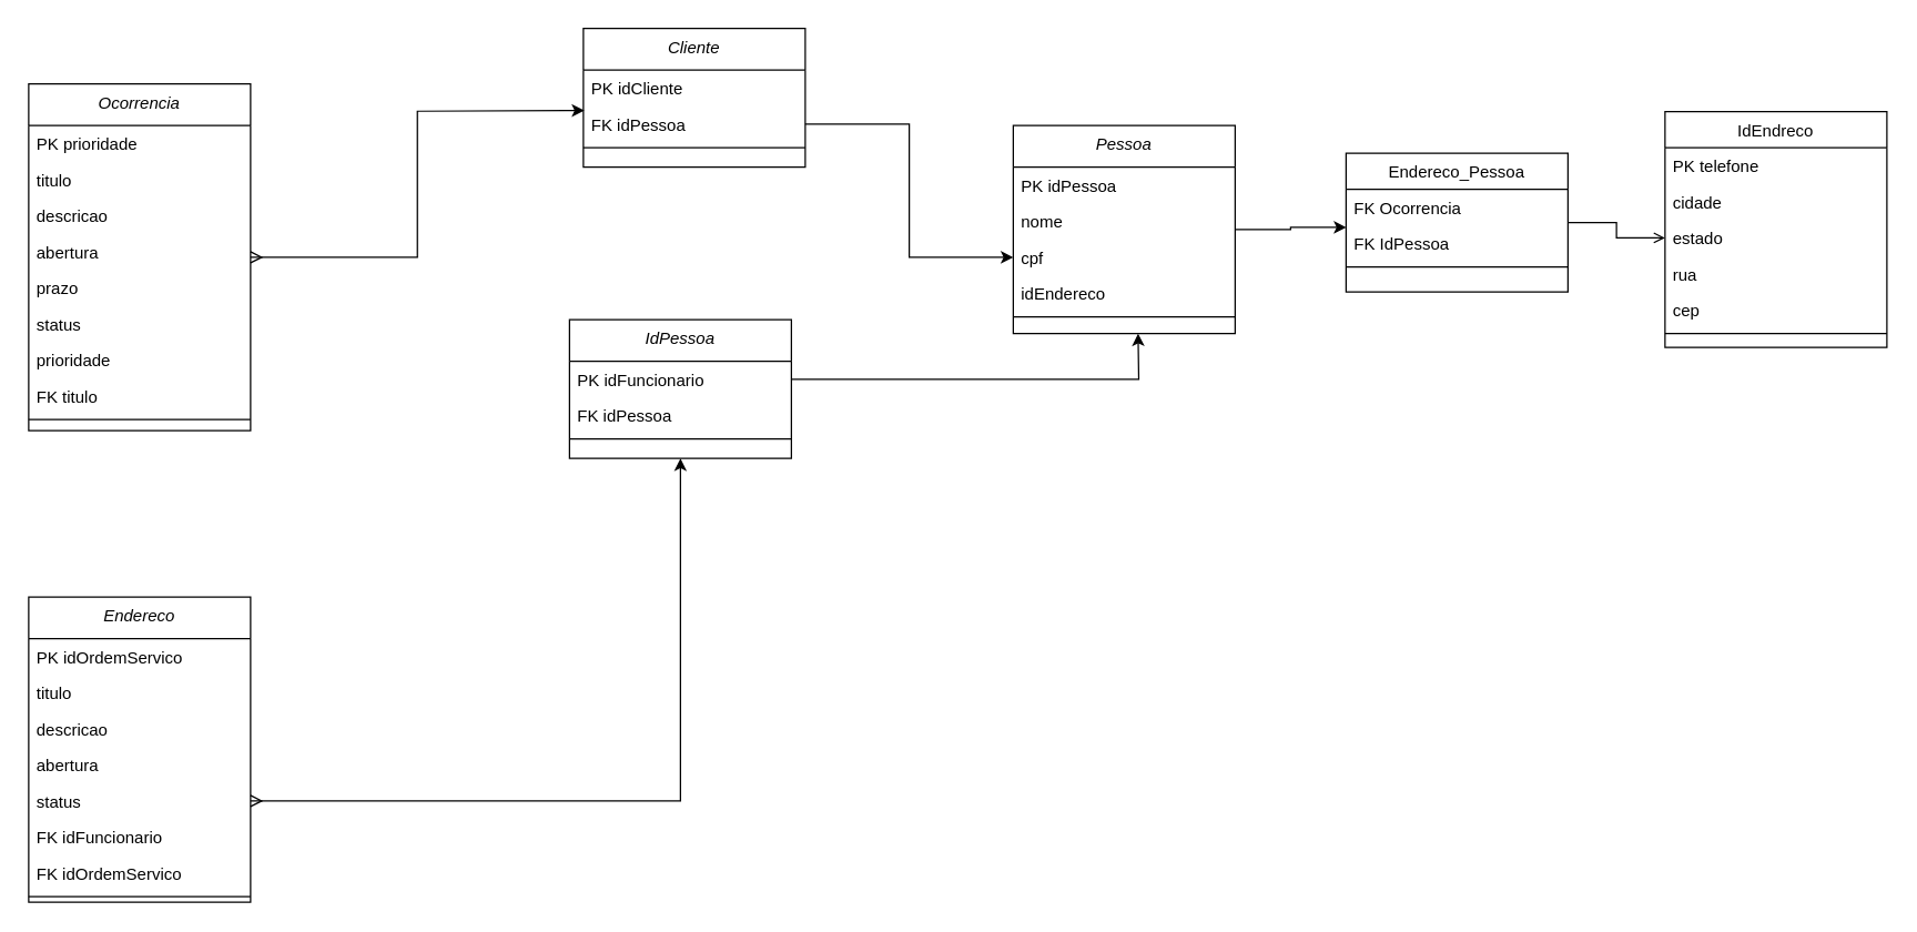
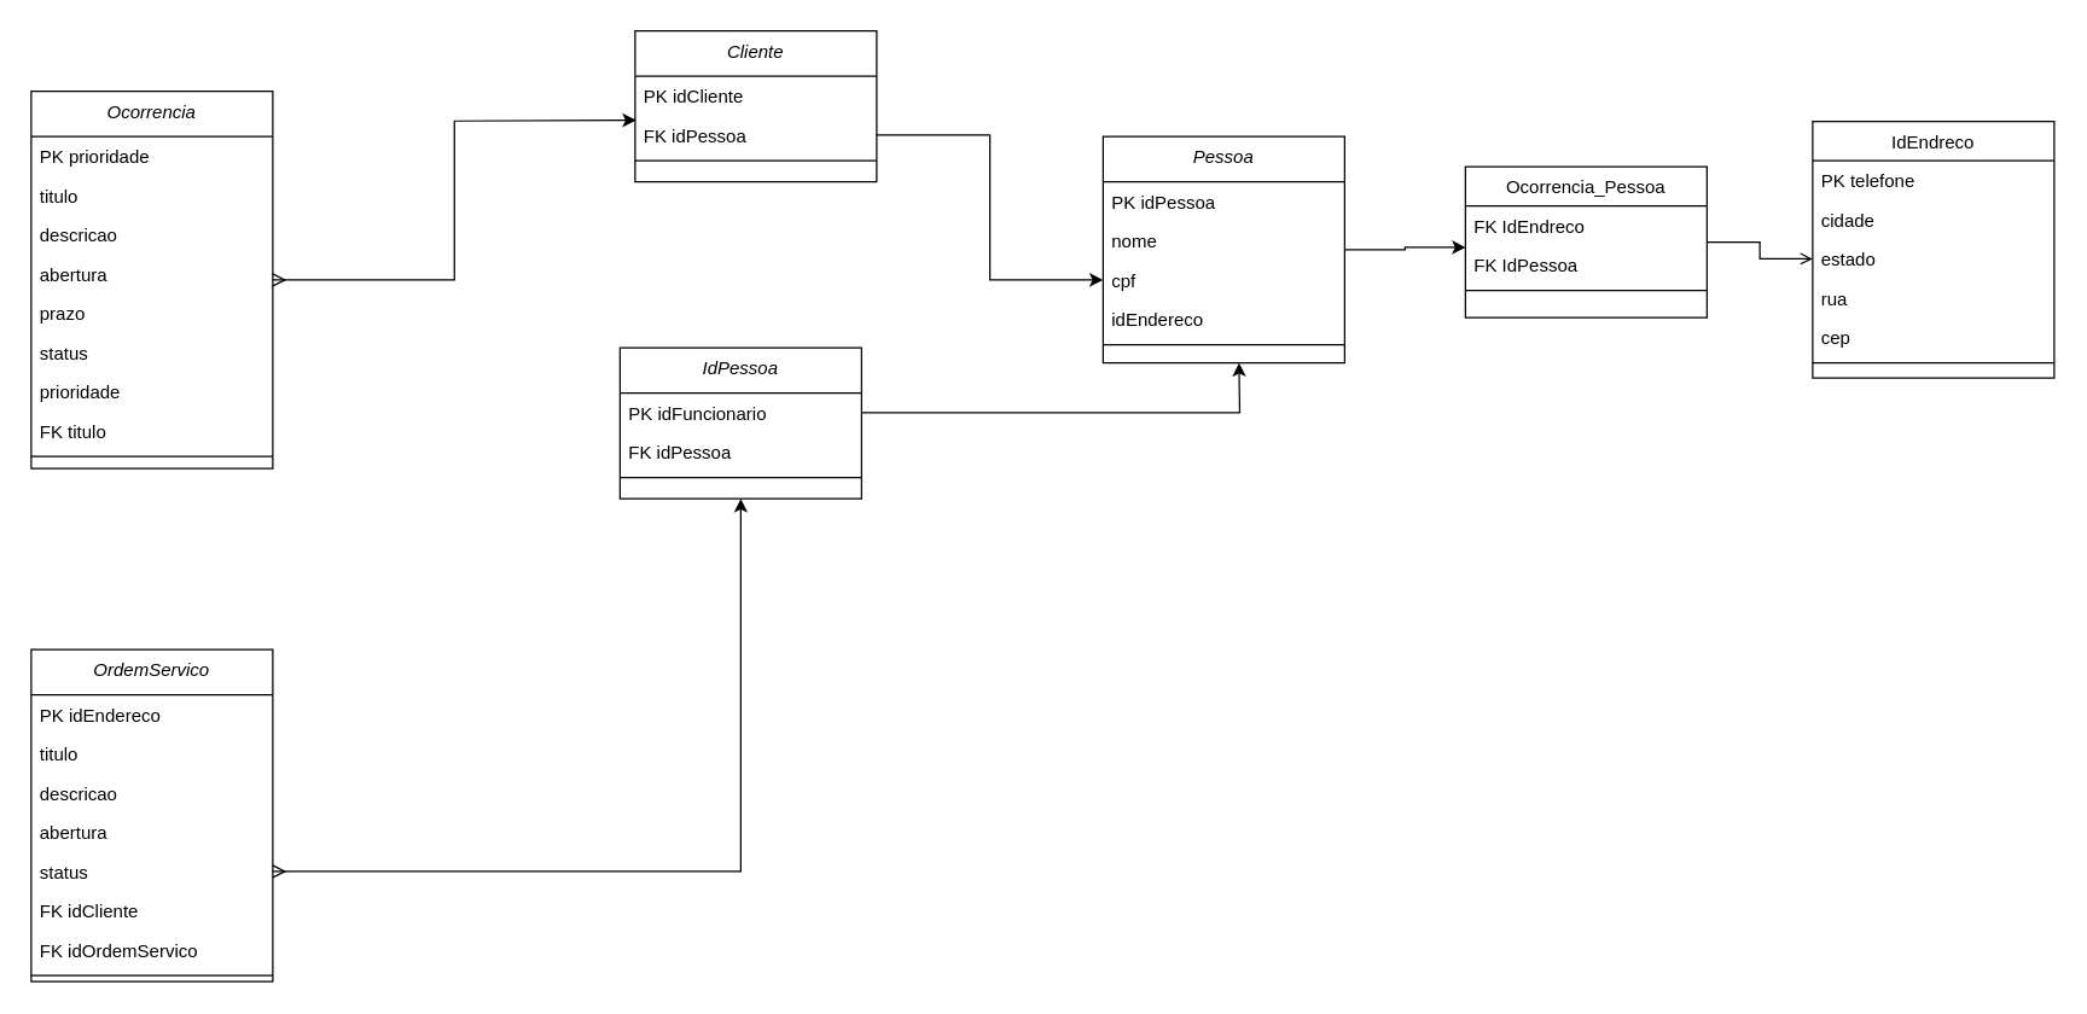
  <mxCell id="0" />
  <mxCell id="1" parent="0" />
  <mxCell id="2" value="Cliente" style="swimlane;fontStyle=2;align=center;verticalAlign=top;childLayout=stackLayout;horizontal=1;startSize=30;horizontalStack=0;resizeParent=1;resizeLast=0;collapsible=1;marginBottom=0;rounded=0;shadow=0;strokeWidth=1;" parent="1" vertex="1"><mxGeometry x="420" y="20" width="160" height="100" as="geometry"><mxRectangle x="230" y="140" width="160" height="26" as="alternateBounds" /></mxGeometry></mxCell>
  <mxCell id="3" value="PK idCliente" style="text;align=left;verticalAlign=top;spacingLeft=4;spacingRight=4;overflow=hidden;rotatable=0;points=[[0,0.5],[1,0.5]];portConstraint=eastwest;" parent="2" vertex="1"><mxGeometry y="30" width="160" height="26" as="geometry" /></mxCell>
  <mxCell id="4" value="FK idPessoa" style="text;align=left;verticalAlign=top;spacingLeft=4;spacingRight=4;overflow=hidden;rotatable=0;points=[[0,0.5],[1,0.5]];portConstraint=eastwest;rounded=0;shadow=0;html=0;" parent="2" vertex="1"><mxGeometry y="56" width="160" height="26" as="geometry" /></mxCell>
  <mxCell id="5" value="" style="line;html=1;strokeWidth=1;align=left;verticalAlign=middle;spacingTop=-1;spacingLeft=3;spacingRight=3;rotatable=0;labelPosition=right;points=[];portConstraint=eastwest;" parent="2" vertex="1"><mxGeometry y="82" width="160" height="8" as="geometry" /></mxCell>
  <mxCell id="6" value="IdEndreco" style="swimlane;fontStyle=0;align=center;verticalAlign=top;childLayout=stackLayout;horizontal=1;startSize=26;horizontalStack=0;resizeParent=1;resizeLast=0;collapsible=1;marginBottom=0;rounded=0;shadow=0;strokeWidth=1;" parent="1" vertex="1"><mxGeometry x="1200" y="80" width="160" height="170" as="geometry"><mxRectangle x="550" y="140" width="160" height="26" as="alternateBounds" /></mxGeometry></mxCell>
  <mxCell id="7" value="PK telefone  " style="text;align=left;verticalAlign=top;spacingLeft=4;spacingRight=4;overflow=hidden;rotatable=0;points=[[0,0.5],[1,0.5]];portConstraint=eastwest;" parent="6" vertex="1"><mxGeometry y="26" width="160" height="26" as="geometry" /></mxCell>
  <mxCell id="8" value="cidade" style="text;align=left;verticalAlign=top;spacingLeft=4;spacingRight=4;overflow=hidden;rotatable=0;points=[[0,0.5],[1,0.5]];portConstraint=eastwest;rounded=0;shadow=0;html=0;" parent="6" vertex="1"><mxGeometry y="52" width="160" height="26" as="geometry" /></mxCell>
  <mxCell id="9" value="estado    " style="text;align=left;verticalAlign=top;spacingLeft=4;spacingRight=4;overflow=hidden;rotatable=0;points=[[0,0.5],[1,0.5]];portConstraint=eastwest;rounded=0;shadow=0;html=0;" parent="6" vertex="1"><mxGeometry y="78" width="160" height="26" as="geometry" /></mxCell>
  <mxCell id="10" value="rua" style="text;align=left;verticalAlign=top;spacingLeft=4;spacingRight=4;overflow=hidden;rotatable=0;points=[[0,0.5],[1,0.5]];portConstraint=eastwest;rounded=0;shadow=0;html=0;" parent="6" vertex="1"><mxGeometry y="104" width="160" height="26" as="geometry" /></mxCell>
  <mxCell id="11" value="cep" style="text;align=left;verticalAlign=top;spacingLeft=4;spacingRight=4;overflow=hidden;rotatable=0;points=[[0,0.5],[1,0.5]];portConstraint=eastwest;rounded=0;shadow=0;html=0;" parent="6" vertex="1"><mxGeometry y="130" width="160" height="26" as="geometry" /></mxCell>
  <mxCell id="12" value="" style="line;html=1;strokeWidth=1;align=left;verticalAlign=middle;spacingTop=-1;spacingLeft=3;spacingRight=3;rotatable=0;labelPosition=right;points=[];portConstraint=eastwest;" parent="6" vertex="1"><mxGeometry y="156" width="160" height="8" as="geometry" /></mxCell>
  <mxCell id="13" style="edgeStyle=orthogonalEdgeStyle;rounded=0;orthogonalLoop=1;jettySize=auto;html=1;entryX=1;entryY=0.5;entryDx=0;entryDy=0;startArrow=classic;startFill=1;endArrow=ERmany;endFill=0;" parent="1" source="14" target="34" edge="1"><mxGeometry relative="1" as="geometry" /></mxCell>
  <mxCell id="14" value="IdPessoa" style="swimlane;fontStyle=2;align=center;verticalAlign=top;childLayout=stackLayout;horizontal=1;startSize=30;horizontalStack=0;resizeParent=1;resizeLast=0;collapsible=1;marginBottom=0;rounded=0;shadow=0;strokeWidth=1;" parent="1" vertex="1"><mxGeometry x="410" y="230" width="160" height="100" as="geometry"><mxRectangle x="230" y="140" width="160" height="26" as="alternateBounds" /></mxGeometry></mxCell>
  <mxCell id="15" value="PK idFuncionario" style="text;align=left;verticalAlign=top;spacingLeft=4;spacingRight=4;overflow=hidden;rotatable=0;points=[[0,0.5],[1,0.5]];portConstraint=eastwest;" parent="14" vertex="1"><mxGeometry y="30" width="160" height="26" as="geometry" /></mxCell>
  <mxCell id="16" value="FK idPessoa" style="text;align=left;verticalAlign=top;spacingLeft=4;spacingRight=4;overflow=hidden;rotatable=0;points=[[0,0.5],[1,0.5]];portConstraint=eastwest;rounded=0;shadow=0;html=0;" parent="14" vertex="1"><mxGeometry y="56" width="160" height="26" as="geometry" /></mxCell>
  <mxCell id="17" value="" style="line;html=1;strokeWidth=1;align=left;verticalAlign=middle;spacingTop=-1;spacingLeft=3;spacingRight=3;rotatable=0;labelPosition=right;points=[];portConstraint=eastwest;" parent="14" vertex="1"><mxGeometry y="82" width="160" height="8" as="geometry" /></mxCell>
  <mxCell id="18" style="edgeStyle=orthogonalEdgeStyle;rounded=0;orthogonalLoop=1;jettySize=auto;html=1;entryX=0.004;entryY=0.122;entryDx=0;entryDy=0;entryPerimeter=0;startArrow=ERmany;startFill=0;endArrow=classic;endFill=1;" parent="1" source="19" edge="1"><mxGeometry relative="1" as="geometry"><mxPoint x="420.64" y="79.172" as="targetPoint" /></mxGeometry></mxCell>
  <mxCell id="19" value="Ocorrencia" style="swimlane;fontStyle=2;align=center;verticalAlign=top;childLayout=stackLayout;horizontal=1;startSize=30;horizontalStack=0;resizeParent=1;resizeLast=0;collapsible=1;marginBottom=0;rounded=0;shadow=0;strokeWidth=1;" parent="1" vertex="1"><mxGeometry x="20" y="60" width="160" height="250" as="geometry"><mxRectangle x="230" y="140" width="160" height="26" as="alternateBounds" /></mxGeometry></mxCell>
  <mxCell id="20" value="PK prioridade" style="text;align=left;verticalAlign=top;spacingLeft=4;spacingRight=4;overflow=hidden;rotatable=0;points=[[0,0.5],[1,0.5]];portConstraint=eastwest;" parent="19" vertex="1"><mxGeometry y="30" width="160" height="26" as="geometry" /></mxCell>
  <mxCell id="21" value="titulo" style="text;align=left;verticalAlign=top;spacingLeft=4;spacingRight=4;overflow=hidden;rotatable=0;points=[[0,0.5],[1,0.5]];portConstraint=eastwest;rounded=0;shadow=0;html=0;" parent="19" vertex="1"><mxGeometry y="56" width="160" height="26" as="geometry" /></mxCell>
  <mxCell id="22" value="descricao" style="text;align=left;verticalAlign=top;spacingLeft=4;spacingRight=4;overflow=hidden;rotatable=0;points=[[0,0.5],[1,0.5]];portConstraint=eastwest;rounded=0;shadow=0;html=0;" parent="19" vertex="1"><mxGeometry y="82" width="160" height="26" as="geometry" /></mxCell>
  <mxCell id="23" value="abertura" style="text;align=left;verticalAlign=top;spacingLeft=4;spacingRight=4;overflow=hidden;rotatable=0;points=[[0,0.5],[1,0.5]];portConstraint=eastwest;rounded=0;shadow=0;html=0;" parent="19" vertex="1"><mxGeometry y="108" width="160" height="26" as="geometry" /></mxCell>
  <mxCell id="24" value="prazo" style="text;align=left;verticalAlign=top;spacingLeft=4;spacingRight=4;overflow=hidden;rotatable=0;points=[[0,0.5],[1,0.5]];portConstraint=eastwest;rounded=0;shadow=0;html=0;" parent="19" vertex="1"><mxGeometry y="134" width="160" height="26" as="geometry" /></mxCell>
  <mxCell id="25" value="status" style="text;align=left;verticalAlign=top;spacingLeft=4;spacingRight=4;overflow=hidden;rotatable=0;points=[[0,0.5],[1,0.5]];portConstraint=eastwest;rounded=0;shadow=0;html=0;" parent="19" vertex="1"><mxGeometry y="160" width="160" height="26" as="geometry" /></mxCell>
  <mxCell id="26" value="prioridade" style="text;align=left;verticalAlign=top;spacingLeft=4;spacingRight=4;overflow=hidden;rotatable=0;points=[[0,0.5],[1,0.5]];portConstraint=eastwest;rounded=0;shadow=0;html=0;" parent="19" vertex="1"><mxGeometry y="186" width="160" height="26" as="geometry" /></mxCell>
  <mxCell id="27" value="FK titulo" style="text;align=left;verticalAlign=top;spacingLeft=4;spacingRight=4;overflow=hidden;rotatable=0;points=[[0,0.5],[1,0.5]];portConstraint=eastwest;rounded=0;shadow=0;html=0;" parent="19" vertex="1"><mxGeometry y="212" width="160" height="26" as="geometry" /></mxCell>
  <mxCell id="28" value="" style="line;html=1;strokeWidth=1;align=left;verticalAlign=middle;spacingTop=-1;spacingLeft=3;spacingRight=3;rotatable=0;labelPosition=right;points=[];portConstraint=eastwest;" parent="19" vertex="1"><mxGeometry y="238" width="160" height="8" as="geometry" /></mxCell>
- <mxCell id="29" value="Endereco" style="swimlane;fontStyle=2;align=center;verticalAlign=top;childLayout=stackLayout;horizontal=1;startSize=30;horizontalStack=0;resizeParent=1;resizeLast=0;collapsible=1;marginBottom=0;rounded=0;shadow=0;strokeWidth=1;" parent="1" vertex="1"><mxGeometry x="20" y="430" width="160" height="220" as="geometry"><mxRectangle x="230" y="140" width="160" height="26" as="alternateBounds" /></mxGeometry></mxCell>
- <mxCell id="30" value="PK idOrdemServico" style="text;align=left;verticalAlign=top;spacingLeft=4;spacingRight=4;overflow=hidden;rotatable=0;points=[[0,0.5],[1,0.5]];portConstraint=eastwest;" parent="29" vertex="1"><mxGeometry y="30" width="160" height="26" as="geometry" /></mxCell>
+ <mxCell id="29" value="OrdemServico" style="swimlane;fontStyle=2;align=center;verticalAlign=top;childLayout=stackLayout;horizontal=1;startSize=30;horizontalStack=0;resizeParent=1;resizeLast=0;collapsible=1;marginBottom=0;rounded=0;shadow=0;strokeWidth=1;" parent="1" vertex="1"><mxGeometry x="20" y="430" width="160" height="220" as="geometry"><mxRectangle x="230" y="140" width="160" height="26" as="alternateBounds" /></mxGeometry></mxCell>
+ <mxCell id="30" value="PK idEndereco" style="text;align=left;verticalAlign=top;spacingLeft=4;spacingRight=4;overflow=hidden;rotatable=0;points=[[0,0.5],[1,0.5]];portConstraint=eastwest;" parent="29" vertex="1"><mxGeometry y="30" width="160" height="26" as="geometry" /></mxCell>
  <mxCell id="31" value="titulo" style="text;align=left;verticalAlign=top;spacingLeft=4;spacingRight=4;overflow=hidden;rotatable=0;points=[[0,0.5],[1,0.5]];portConstraint=eastwest;rounded=0;shadow=0;html=0;" parent="29" vertex="1"><mxGeometry y="56" width="160" height="26" as="geometry" /></mxCell>
  <mxCell id="32" value="descricao" style="text;align=left;verticalAlign=top;spacingLeft=4;spacingRight=4;overflow=hidden;rotatable=0;points=[[0,0.5],[1,0.5]];portConstraint=eastwest;rounded=0;shadow=0;html=0;" parent="29" vertex="1"><mxGeometry y="82" width="160" height="26" as="geometry" /></mxCell>
  <mxCell id="33" value="abertura" style="text;align=left;verticalAlign=top;spacingLeft=4;spacingRight=4;overflow=hidden;rotatable=0;points=[[0,0.5],[1,0.5]];portConstraint=eastwest;rounded=0;shadow=0;html=0;" parent="29" vertex="1"><mxGeometry y="108" width="160" height="26" as="geometry" /></mxCell>
  <mxCell id="34" value="status" style="text;align=left;verticalAlign=top;spacingLeft=4;spacingRight=4;overflow=hidden;rotatable=0;points=[[0,0.5],[1,0.5]];portConstraint=eastwest;rounded=0;shadow=0;html=0;" parent="29" vertex="1"><mxGeometry y="134" width="160" height="26" as="geometry" /></mxCell>
- <mxCell id="35" value="FK idFuncionario" style="text;align=left;verticalAlign=top;spacingLeft=4;spacingRight=4;overflow=hidden;rotatable=0;points=[[0,0.5],[1,0.5]];portConstraint=eastwest;rounded=0;shadow=0;html=0;" parent="29" vertex="1"><mxGeometry y="160" width="160" height="26" as="geometry" /></mxCell>
+ <mxCell id="35" value="FK idCliente" style="text;align=left;verticalAlign=top;spacingLeft=4;spacingRight=4;overflow=hidden;rotatable=0;points=[[0,0.5],[1,0.5]];portConstraint=eastwest;rounded=0;shadow=0;html=0;" parent="29" vertex="1"><mxGeometry y="160" width="160" height="26" as="geometry" /></mxCell>
  <mxCell id="36" value="FK idOrdemServico" style="text;align=left;verticalAlign=top;spacingLeft=4;spacingRight=4;overflow=hidden;rotatable=0;points=[[0,0.5],[1,0.5]];portConstraint=eastwest;rounded=0;shadow=0;html=0;" parent="29" vertex="1"><mxGeometry y="186" width="160" height="26" as="geometry" /></mxCell>
  <mxCell id="37" value="" style="line;html=1;strokeWidth=1;align=left;verticalAlign=middle;spacingTop=-1;spacingLeft=3;spacingRight=3;rotatable=0;labelPosition=right;points=[];portConstraint=eastwest;" parent="29" vertex="1"><mxGeometry y="212" width="160" height="8" as="geometry" /></mxCell>
  <mxCell id="38" style="edgeStyle=orthogonalEdgeStyle;rounded=0;orthogonalLoop=1;jettySize=auto;html=1;entryX=0.001;entryY=0.054;entryDx=0;entryDy=0;entryPerimeter=0;" edge="1" parent="1" source="39" target="50"><mxGeometry relative="1" as="geometry" /></mxCell>
  <mxCell id="39" value="Pessoa" style="swimlane;fontStyle=2;align=center;verticalAlign=top;childLayout=stackLayout;horizontal=1;startSize=30;horizontalStack=0;resizeParent=1;resizeLast=0;collapsible=1;marginBottom=0;rounded=0;shadow=0;strokeWidth=1;" parent="1" vertex="1"><mxGeometry x="730" y="90" width="160" height="150" as="geometry"><mxRectangle x="230" y="140" width="160" height="26" as="alternateBounds" /></mxGeometry></mxCell>
  <mxCell id="40" value="PK idPessoa" style="text;align=left;verticalAlign=top;spacingLeft=4;spacingRight=4;overflow=hidden;rotatable=0;points=[[0,0.5],[1,0.5]];portConstraint=eastwest;" parent="39" vertex="1"><mxGeometry y="30" width="160" height="26" as="geometry" /></mxCell>
  <mxCell id="41" value="nome" style="text;align=left;verticalAlign=top;spacingLeft=4;spacingRight=4;overflow=hidden;rotatable=0;points=[[0,0.5],[1,0.5]];portConstraint=eastwest;rounded=0;shadow=0;html=0;" parent="39" vertex="1"><mxGeometry y="56" width="160" height="26" as="geometry" /></mxCell>
  <mxCell id="42" value="cpf" style="text;align=left;verticalAlign=top;spacingLeft=4;spacingRight=4;overflow=hidden;rotatable=0;points=[[0,0.5],[1,0.5]];portConstraint=eastwest;rounded=0;shadow=0;html=0;" parent="39" vertex="1"><mxGeometry y="82" width="160" height="26" as="geometry" /></mxCell>
  <mxCell id="43" value="idEndereco" style="text;align=left;verticalAlign=top;spacingLeft=4;spacingRight=4;overflow=hidden;rotatable=0;points=[[0,0.5],[1,0.5]];portConstraint=eastwest;rounded=0;shadow=0;html=0;" parent="39" vertex="1"><mxGeometry y="108" width="160" height="26" as="geometry" /></mxCell>
  <mxCell id="44" value="" style="line;html=1;strokeWidth=1;align=left;verticalAlign=middle;spacingTop=-1;spacingLeft=3;spacingRight=3;rotatable=0;labelPosition=right;points=[];portConstraint=eastwest;" parent="39" vertex="1"><mxGeometry y="134" width="160" height="8" as="geometry" /></mxCell>
  <mxCell id="45" style="edgeStyle=orthogonalEdgeStyle;rounded=0;orthogonalLoop=1;jettySize=auto;html=1;entryX=0;entryY=0.5;entryDx=0;entryDy=0;startArrow=none;startFill=0;endArrow=classic;endFill=1;" parent="1" source="4" target="42" edge="1"><mxGeometry relative="1" as="geometry" /></mxCell>
  <mxCell id="46" style="edgeStyle=orthogonalEdgeStyle;rounded=0;orthogonalLoop=1;jettySize=auto;html=1;" edge="1" parent="1" source="15"><mxGeometry relative="1" as="geometry"><mxPoint x="820" y="240" as="targetPoint" /></mxGeometry></mxCell>
  <mxCell id="47" style="edgeStyle=orthogonalEdgeStyle;rounded=0;orthogonalLoop=1;jettySize=auto;html=1;entryX=0;entryY=0.5;entryDx=0;entryDy=0;endArrow=open;" edge="1" parent="1" source="48" target="9"><mxGeometry relative="1" as="geometry" /></mxCell>
- <mxCell id="48" value="Endereco_Pessoa" style="swimlane;fontStyle=0;align=center;verticalAlign=top;childLayout=stackLayout;horizontal=1;startSize=26;horizontalStack=0;resizeParent=1;resizeLast=0;collapsible=1;marginBottom=0;rounded=0;shadow=0;strokeWidth=1;" vertex="1" parent="1"><mxGeometry x="970" y="110" width="160" height="100" as="geometry"><mxRectangle x="550" y="140" width="160" height="26" as="alternateBounds" /></mxGeometry></mxCell>
- <mxCell id="49" value="FK Ocorrencia" style="text;align=left;verticalAlign=top;spacingLeft=4;spacingRight=4;overflow=hidden;rotatable=0;points=[[0,0.5],[1,0.5]];portConstraint=eastwest;" vertex="1" parent="48"><mxGeometry y="26" width="160" height="26" as="geometry" /></mxCell>
+ <mxCell id="48" value="Ocorrencia_Pessoa" style="swimlane;fontStyle=0;align=center;verticalAlign=top;childLayout=stackLayout;horizontal=1;startSize=26;horizontalStack=0;resizeParent=1;resizeLast=0;collapsible=1;marginBottom=0;rounded=0;shadow=0;strokeWidth=1;" vertex="1" parent="1"><mxGeometry x="970" y="110" width="160" height="100" as="geometry"><mxRectangle x="550" y="140" width="160" height="26" as="alternateBounds" /></mxGeometry></mxCell>
+ <mxCell id="49" value="FK IdEndreco" style="text;align=left;verticalAlign=top;spacingLeft=4;spacingRight=4;overflow=hidden;rotatable=0;points=[[0,0.5],[1,0.5]];portConstraint=eastwest;" vertex="1" parent="48"><mxGeometry y="26" width="160" height="26" as="geometry" /></mxCell>
  <mxCell id="50" value="FK IdPessoa" style="text;align=left;verticalAlign=top;spacingLeft=4;spacingRight=4;overflow=hidden;rotatable=0;points=[[0,0.5],[1,0.5]];portConstraint=eastwest;rounded=0;shadow=0;html=0;" vertex="1" parent="48"><mxGeometry y="52" width="160" height="26" as="geometry" /></mxCell>
  <mxCell id="51" value="" style="line;html=1;strokeWidth=1;align=left;verticalAlign=middle;spacingTop=-1;spacingLeft=3;spacingRight=3;rotatable=0;labelPosition=right;points=[];portConstraint=eastwest;" vertex="1" parent="48"><mxGeometry y="78" width="160" height="8" as="geometry" /></mxCell>
